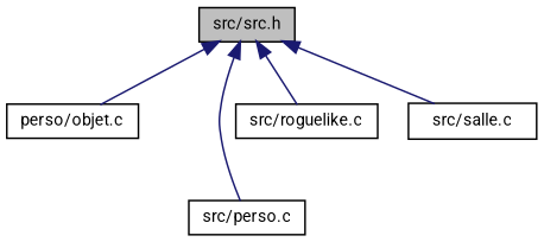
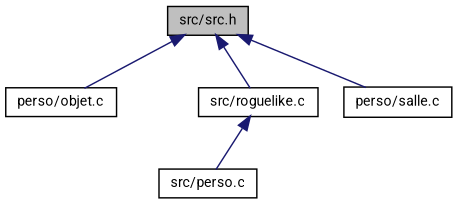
  digraph {
    fontname=Roboto
    node [color=black fillcolor=white fontname=Roboto fontsize=10 shape=record style=filled]
    edge [color=midnightblue dir=back fontname=Roboto fontsize=10 labelfontname=Helvetica labelfontsize=10 style=solid]
    n1 [fillcolor=grey75 fontcolor=black height=0.2 label="src/src.h" width=0.4]
    n2 [height=0.2 label="perso/objet.c" width=0.4]
    n3 [height=0.2 label="src/perso.c" width=0.4]
    n4 [height=0.2 label="src/roguelike.c" width=0.4]
-   n5 [height=0.2 label="src/salle.c" width=0.4]
+   n5 [height=0.2 label="perso/salle.c" width=0.4]
    n1 -> n2
-   n1 -> n3
+   n4 -> n3
    n1 -> n4
    n1 -> n5
  }
